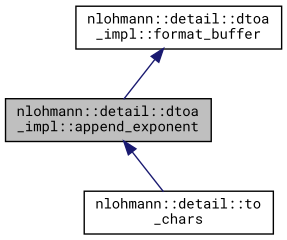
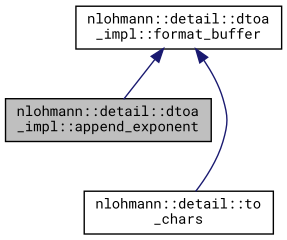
  digraph {
    fontname="Roboto Mono"
    rankdir=TB
    node [color=black fillcolor=white fontname="Roboto Mono" fontsize=10 shape=record style=filled]
    edge [color=midnightblue dir=back fontname="Roboto Mono" fontsize=10 labelfontname=Helvetica labelfontsize=10 style=solid]
    n1 [fillcolor=grey75 fontcolor=black height=0.2 label="nlohmann::detail::dtoa\l_impl::append_exponent" width=0.4]
    n2 [height=0.2 label="nlohmann::detail::dtoa\l_impl::format_buffer" width=0.4]
    n3 [height=0.2 label="nlohmann::detail::to\l_chars" width=0.4]
    n2 -> n1
-   n1 -> n3
+   n2 -> n3
  }
